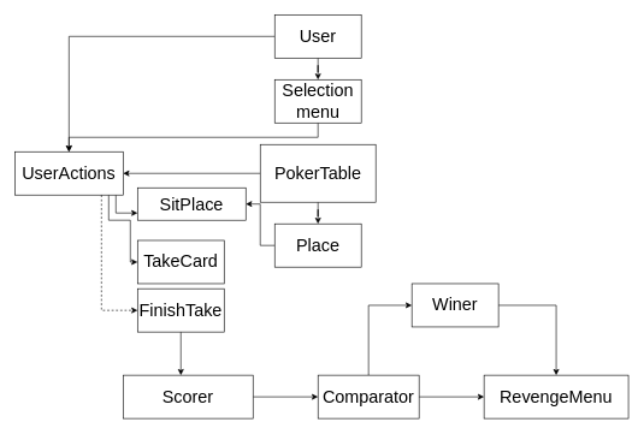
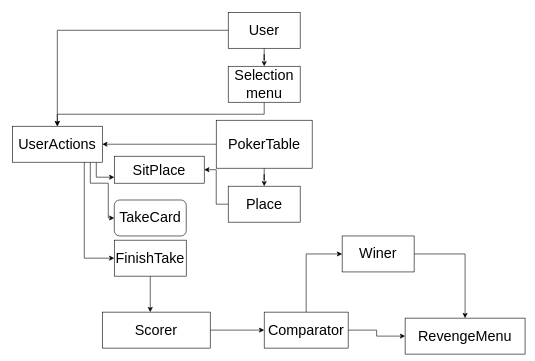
  <mxCell id="0" />
  <mxCell id="1" parent="0" />
  <mxCell id="2" style="edgeStyle=orthogonalEdgeStyle;rounded=0;orthogonalLoop=1;jettySize=auto;html=1;entryX=0.5;entryY=0;entryDx=0;entryDy=0;" parent="1" source="4" edge="1" target="6"><mxGeometry relative="1" as="geometry"><mxPoint x="440" y="160" as="targetPoint" /></mxGeometry></mxCell>
  <mxCell id="3" style="edgeStyle=orthogonalEdgeStyle;rounded=0;orthogonalLoop=1;jettySize=auto;html=1;entryX=0.5;entryY=0;entryDx=0;entryDy=0;" parent="1" source="4" target="12" edge="1"><mxGeometry relative="1" as="geometry" /></mxCell>
  <mxCell id="4" value="&lt;font style=&quot;font-size: 24px&quot;&gt;User&lt;/font&gt;" style="rounded=0;whiteSpace=wrap;html=1;" parent="1" vertex="1"><mxGeometry x="380" y="20" width="120" height="60" as="geometry" /></mxCell>
  <mxCell id="5" style="edgeStyle=orthogonalEdgeStyle;rounded=0;orthogonalLoop=1;jettySize=auto;html=1;exitX=0.5;exitY=1;exitDx=0;exitDy=0;" parent="1" source="6" target="12" edge="1"><mxGeometry relative="1" as="geometry"><mxPoint x="420" y="360" as="targetPoint" /></mxGeometry></mxCell>
  <mxCell id="6" value="&lt;span style=&quot;font-size: 24px&quot;&gt;Selection menu&lt;/span&gt;" style="rounded=0;whiteSpace=wrap;html=1;" parent="1" vertex="1"><mxGeometry x="380" y="110" width="120" height="60" as="geometry" /></mxCell>
  <mxCell id="7" style="edgeStyle=orthogonalEdgeStyle;rounded=0;orthogonalLoop=1;jettySize=auto;html=1;entryX=1;entryY=0.5;entryDx=0;entryDy=0;" parent="1" source="9" target="12" edge="1"><mxGeometry relative="1" as="geometry" /></mxCell>
  <mxCell id="8" value="" style="edgeStyle=orthogonalEdgeStyle;rounded=0;orthogonalLoop=1;jettySize=auto;html=1;" edge="1" parent="1" source="9" target="14"><mxGeometry relative="1" as="geometry" /></mxCell>
  <mxCell id="9" value="&lt;span style=&quot;font-size: 24px&quot;&gt;PokerTable&lt;/span&gt;" style="rounded=0;whiteSpace=wrap;html=1;" parent="1" vertex="1"><mxGeometry x="360" y="200" width="160" height="80" as="geometry" /></mxCell>
  <mxCell id="10" value="" style="edgeStyle=orthogonalEdgeStyle;rounded=0;orthogonalLoop=1;jettySize=auto;html=1;" edge="1" parent="1" source="12" target="15"><mxGeometry relative="1" as="geometry"><Array as="points"><mxPoint x="160" y="295" /><mxPoint x="250" y="295" /></Array></mxGeometry></mxCell>
  <mxCell id="11" value="" style="edgeStyle=orthogonalEdgeStyle;rounded=0;orthogonalLoop=1;jettySize=auto;html=1;" edge="1" parent="1" source="12" target="16"><mxGeometry relative="1" as="geometry"><Array as="points"><mxPoint x="150" y="305" /><mxPoint x="180" y="305" /></Array></mxGeometry></mxCell>
  <mxCell id="12" value="&lt;font style=&quot;font-size: 24px&quot;&gt;UserActions&lt;/font&gt;" style="rounded=0;whiteSpace=wrap;html=1;" parent="1" vertex="1"><mxGeometry x="20" y="210" width="150" height="60" as="geometry" /></mxCell>
  <mxCell id="13" style="edgeStyle=orthogonalEdgeStyle;rounded=0;orthogonalLoop=1;jettySize=auto;html=1;entryX=1;entryY=0.5;entryDx=0;entryDy=0;" edge="1" parent="1" source="14" target="15"><mxGeometry relative="1" as="geometry" /></mxCell>
  <mxCell id="14" value="&lt;span style=&quot;font-size: 24px&quot;&gt;Place&lt;/span&gt;" style="whiteSpace=wrap;html=1;rounded=0;" vertex="1" parent="1"><mxGeometry x="380" y="310" width="120" height="60" as="geometry" /></mxCell>
  <mxCell id="15" value="&lt;span style=&quot;font-size: 24px&quot;&gt;SitPlace&lt;/span&gt;" style="whiteSpace=wrap;html=1;rounded=0;" vertex="1" parent="1"><mxGeometry x="190" y="260" width="150" height="45" as="geometry" /></mxCell>
- <mxCell id="16" value="&lt;span style=&quot;font-size: 24px&quot;&gt;TakeCard&lt;/span&gt;" style="whiteSpace=wrap;html=1;rounded=0;" vertex="1" parent="1"><mxGeometry x="190" y="333" width="120" height="60" as="geometry" /></mxCell>
+ <mxCell id="16" value="&lt;span style=&quot;font-size: 24px&quot;&gt;TakeCard&lt;/span&gt;" style="whiteSpace=wrap;html=1;rounded=1;" vertex="1" parent="1"><mxGeometry x="190" y="333" width="120" height="60" as="geometry" /></mxCell>
  <mxCell id="17" value="" style="edgeStyle=orthogonalEdgeStyle;rounded=0;orthogonalLoop=1;jettySize=auto;html=1;" edge="1" parent="1" source="18" target="21"><mxGeometry relative="1" as="geometry"><Array as="points"><mxPoint x="250" y="520" /><mxPoint x="250" y="520" /></Array></mxGeometry></mxCell>
  <mxCell id="18" value="&lt;span style=&quot;font-size: 24px&quot;&gt;FinishTake&lt;/span&gt;" style="rounded=0;whiteSpace=wrap;html=1;" vertex="1" parent="1"><mxGeometry x="190" y="400" width="120" height="60" as="geometry" /></mxCell>
- <mxCell id="19" style="edgeStyle=orthogonalEdgeStyle;rounded=0;orthogonalLoop=1;jettySize=auto;html=1;dashed=1;" edge="1" parent="1" source="12" target="18"><mxGeometry relative="1" as="geometry"><mxPoint x="95" y="420" as="targetPoint" /><mxPoint x="95" y="270" as="sourcePoint" /><Array as="points"><mxPoint x="140" y="430" /></Array></mxGeometry></mxCell>
+ <mxCell id="19" style="edgeStyle=orthogonalEdgeStyle;rounded=0;orthogonalLoop=1;jettySize=auto;html=1;" edge="1" parent="1" source="12" target="18"><mxGeometry relative="1" as="geometry"><mxPoint x="95" y="420" as="targetPoint" /><mxPoint x="95" y="270" as="sourcePoint" /><Array as="points"><mxPoint x="140" y="430" /></Array></mxGeometry></mxCell>
  <mxCell id="20" style="edgeStyle=orthogonalEdgeStyle;rounded=0;orthogonalLoop=1;jettySize=auto;html=1;entryX=0;entryY=0.5;entryDx=0;entryDy=0;" edge="1" parent="1" source="21" target="25"><mxGeometry relative="1" as="geometry" /></mxCell>
  <mxCell id="21" value="&lt;span style=&quot;font-size: 24px&quot;&gt;Scorer&lt;/span&gt;" style="whiteSpace=wrap;html=1;rounded=0;" vertex="1" parent="1"><mxGeometry x="170" y="520" width="180" height="60" as="geometry" /></mxCell>
- <mxCell id="22" value="&lt;span style=&quot;font-size: 24px&quot;&gt;RevengeMenu&lt;/span&gt;" style="rounded=0;whiteSpace=wrap;html=1;" vertex="1" parent="1"><mxGeometry x="670" y="520" width="200" height="60" as="geometry" /></mxCell>
+ <mxCell id="22" value="&lt;span style=&quot;font-size: 24px&quot;&gt;RevengeMenu&lt;/span&gt;" style="rounded=0;whiteSpace=wrap;html=1;" vertex="1" parent="1"><mxGeometry x="675" y="530" width="200" height="60" as="geometry" /></mxCell>
  <mxCell id="23" style="edgeStyle=orthogonalEdgeStyle;rounded=0;orthogonalLoop=1;jettySize=auto;html=1;entryX=0;entryY=0.5;entryDx=0;entryDy=0;" edge="1" parent="1" source="25" target="22"><mxGeometry relative="1" as="geometry" /></mxCell>
  <mxCell id="24" style="edgeStyle=orthogonalEdgeStyle;rounded=0;orthogonalLoop=1;jettySize=auto;html=1;entryX=0;entryY=0.5;entryDx=0;entryDy=0;" edge="1" parent="1" source="25" target="27"><mxGeometry relative="1" as="geometry" /></mxCell>
  <mxCell id="25" value="&lt;span style=&quot;font-size: 24px&quot;&gt;Comparator&lt;/span&gt;" style="rounded=0;whiteSpace=wrap;html=1;" vertex="1" parent="1"><mxGeometry x="440" y="520" width="140" height="60" as="geometry" /></mxCell>
  <mxCell id="26" style="edgeStyle=orthogonalEdgeStyle;rounded=0;orthogonalLoop=1;jettySize=auto;html=1;exitX=1;exitY=0.5;exitDx=0;exitDy=0;entryX=0.5;entryY=0;entryDx=0;entryDy=0;" edge="1" parent="1" source="27" target="22"><mxGeometry relative="1" as="geometry" /></mxCell>
  <mxCell id="27" value="&lt;span style=&quot;font-size: 24px&quot;&gt;Winer&lt;/span&gt;" style="rounded=0;whiteSpace=wrap;html=1;" vertex="1" parent="1"><mxGeometry x="570" y="393" width="120" height="60" as="geometry" /></mxCell>
